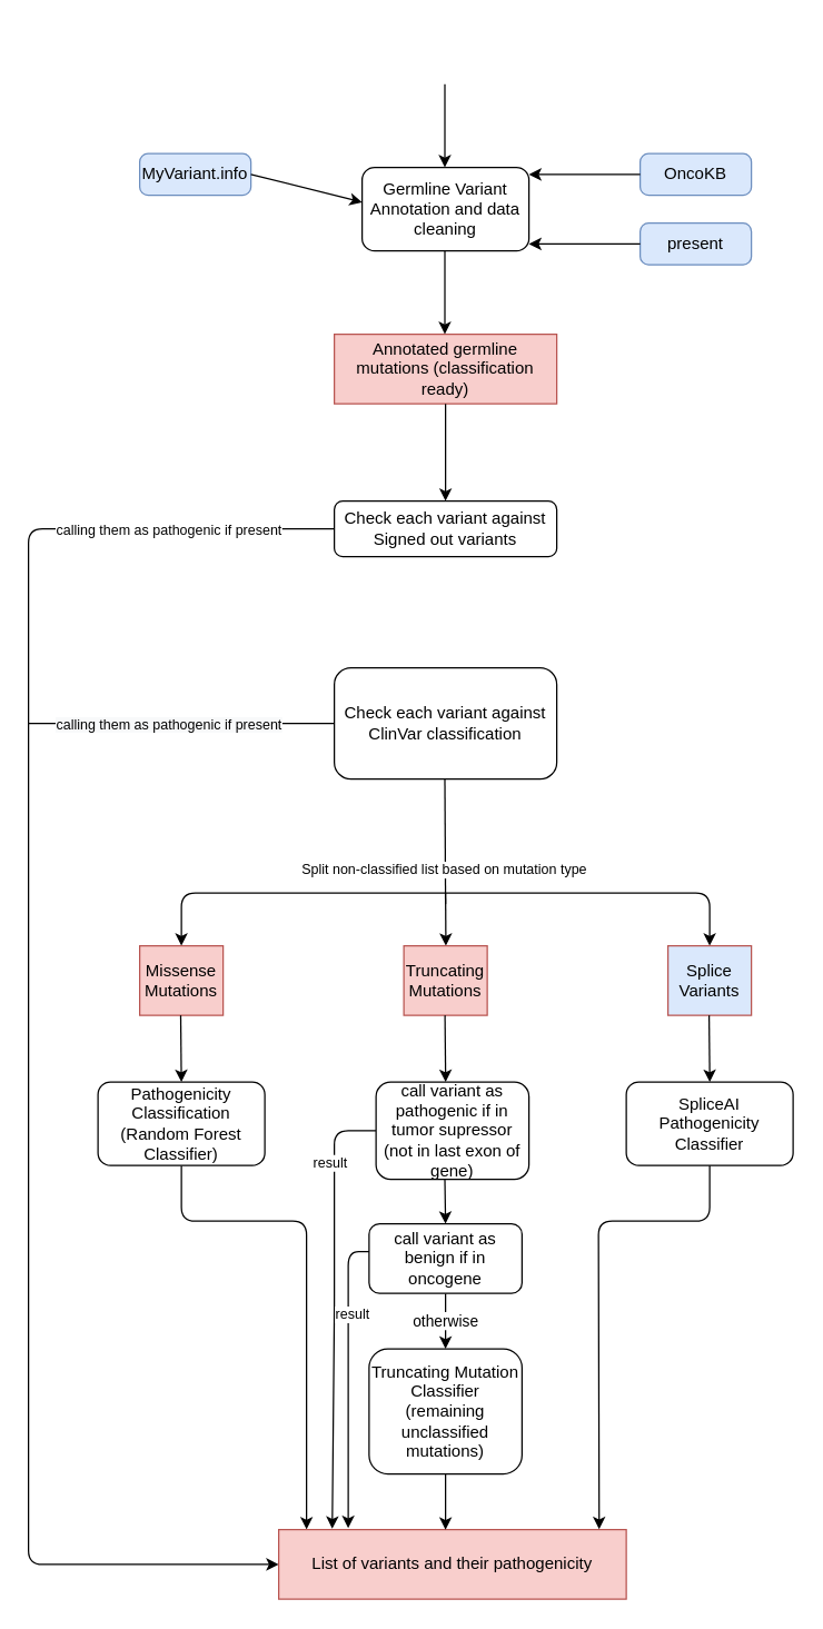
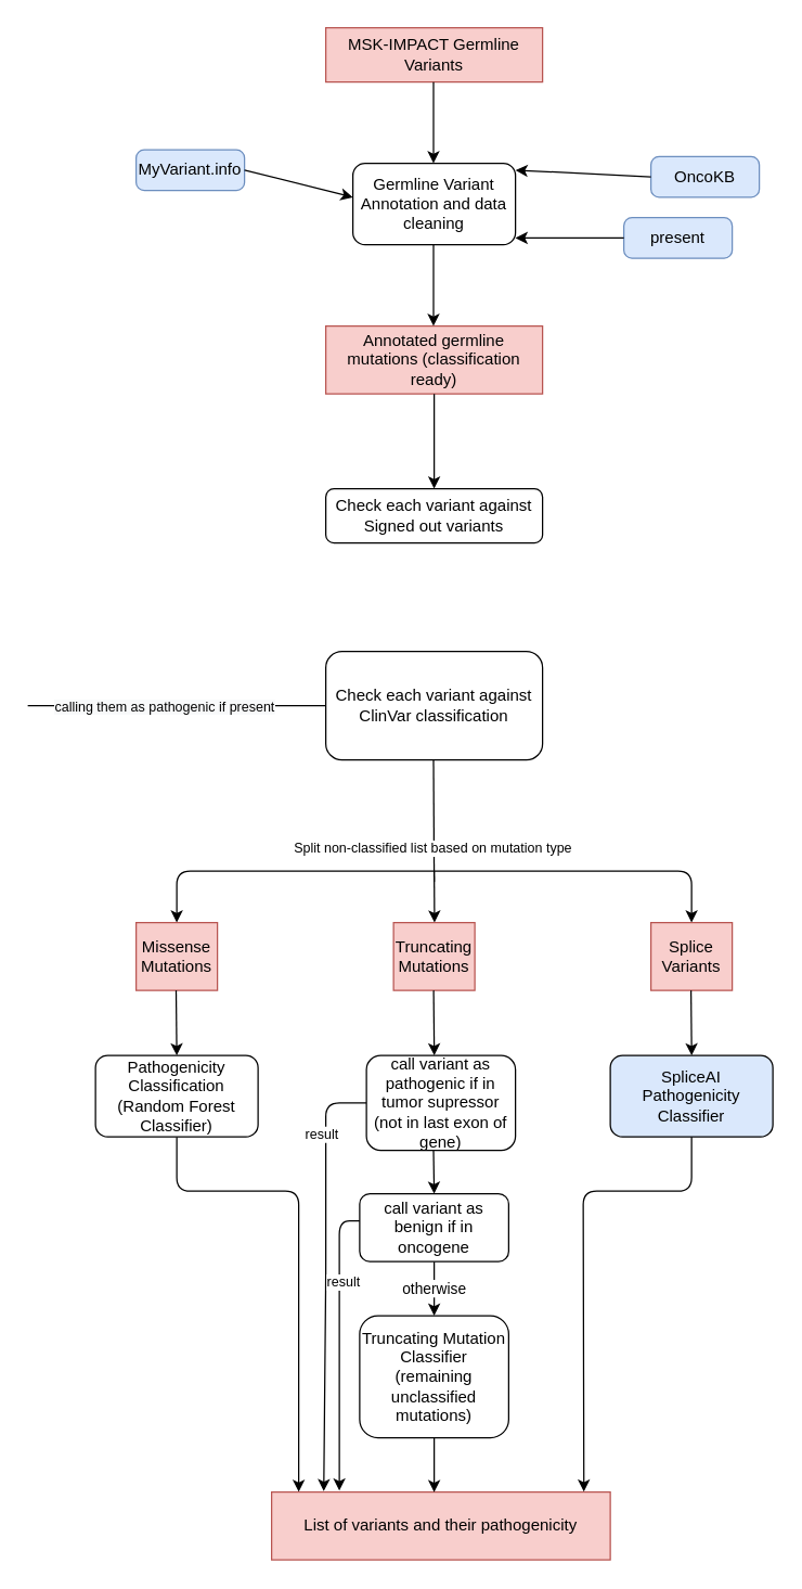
  <mxCell id="0" />
  <mxCell id="1" parent="0" />
  <mxCell id="2" value="" style="group;container=1;" parent="1" vertex="1" connectable="0"><mxGeometry x="240" y="20" width="160" height="160" as="geometry" /></mxCell>
+ <mxCell id="3" value="MSK-IMPACT Germline Variants" style="rounded=0;whiteSpace=wrap;html=1;fillColor=#f8cecc;strokeColor=#b85450;" parent="2" vertex="1"><mxGeometry width="160" height="40" as="geometry" /></mxCell>
  <mxCell id="4" value="" style="endArrow=classic;html=1;" parent="2" edge="1"><mxGeometry width="50" height="50" relative="1" as="geometry"><mxPoint x="79.5" y="40" as="sourcePoint" /><mxPoint x="79.5" y="100" as="targetPoint" /></mxGeometry></mxCell>
  <mxCell id="5" value="Germline Variant Annotation and data cleaning" style="rounded=1;whiteSpace=wrap;html=1;" parent="2" vertex="1"><mxGeometry x="20" y="100" width="120" height="60" as="geometry" /></mxCell>
  <mxCell id="6" value="MyVariant.info" style="rounded=1;whiteSpace=wrap;html=1;arcSize=20;fillColor=#dae8fc;strokeColor=#6c8ebf;" parent="1" vertex="1"><mxGeometry x="100" y="110" width="80" height="30" as="geometry" /></mxCell>
  <mxCell id="7" value="" style="endArrow=classic;html=1;entryX=0;entryY=0.5;entryDx=0;entryDy=0;exitX=1;exitY=0.5;exitDx=0;exitDy=0;" parent="1" source="6" edge="1"><mxGeometry width="50" height="50" relative="1" as="geometry"><mxPoint x="180" y="155" as="sourcePoint" /><mxPoint x="260" y="145" as="targetPoint" /></mxGeometry></mxCell>
- <mxCell id="8" value="OncoKB" style="rounded=1;whiteSpace=wrap;html=1;arcSize=20;fillColor=#dae8fc;strokeColor=#6c8ebf;" parent="1" vertex="1"><mxGeometry x="460" y="110" width="80" height="30" as="geometry" /></mxCell>
+ <mxCell id="8" value="OncoKB" style="rounded=1;whiteSpace=wrap;html=1;arcSize=20;fillColor=#dae8fc;strokeColor=#6c8ebf;" parent="1" vertex="1"><mxGeometry x="480" y="115" width="80" height="30" as="geometry" /></mxCell>
  <mxCell id="9" value="" style="endArrow=classic;html=1;entryX=1;entryY=0.5;entryDx=0;entryDy=0;exitX=0;exitY=0.5;exitDx=0;exitDy=0;" parent="1" source="8" edge="1"><mxGeometry width="50" height="50" relative="1" as="geometry"><mxPoint x="580" y="165" as="sourcePoint" /><mxPoint x="380" y="125" as="targetPoint" /></mxGeometry></mxCell>
  <mxCell id="10" value="present" style="rounded=1;whiteSpace=wrap;html=1;arcSize=20;fillColor=#dae8fc;strokeColor=#6c8ebf;" parent="1" vertex="1"><mxGeometry x="460" y="160" width="80" height="30" as="geometry" /></mxCell>
  <mxCell id="11" value="" style="endArrow=classic;html=1;entryX=1;entryY=0.5;entryDx=0;entryDy=0;exitX=0;exitY=0.5;exitDx=0;exitDy=0;" parent="1" source="10" edge="1"><mxGeometry width="50" height="50" relative="1" as="geometry"><mxPoint x="580" y="215" as="sourcePoint" /><mxPoint x="380" y="175" as="targetPoint" /></mxGeometry></mxCell>
  <mxCell id="12" value="Annotated germline mutations (classification ready)" style="rounded=0;whiteSpace=wrap;html=1;fillColor=#f8cecc;strokeColor=#b85450;" parent="1" vertex="1"><mxGeometry x="240" y="240" width="160" height="50" as="geometry" /></mxCell>
  <mxCell id="13" value="" style="endArrow=classic;html=1;rounded=1;endFill=1;exitX=0.5;exitY=1;exitDx=0;exitDy=0;entryX=0.5;entryY=0;entryDx=0;entryDy=0;" parent="1" edge="1" target="21" source="12"><mxGeometry width="50" height="50" relative="1" as="geometry"><mxPoint x="319.5" y="280" as="sourcePoint" /><mxPoint x="319.5" y="340" as="targetPoint" /></mxGeometry></mxCell>
  <mxCell id="14" value="" style="endArrow=classic;html=1;" parent="1" edge="1"><mxGeometry width="50" height="50" relative="1" as="geometry"><mxPoint x="319.5" y="180" as="sourcePoint" /><mxPoint x="319.5" y="240" as="targetPoint" /></mxGeometry></mxCell>
  <mxCell id="15" value="" style="endArrow=classic;html=1;edgeStyle=orthogonalEdgeStyle;" parent="1" edge="1"><mxGeometry width="50" height="50" relative="1" as="geometry"><mxPoint x="320" y="642" as="sourcePoint" /><mxPoint x="130" y="680" as="targetPoint" /><Array as="points"><mxPoint x="130" y="642" /></Array></mxGeometry></mxCell>
  <mxCell id="16" value="" style="endArrow=classic;html=1;" parent="1" edge="1"><mxGeometry width="50" height="50" relative="1" as="geometry"><mxPoint x="320" y="642" as="sourcePoint" /><mxPoint x="320.25" y="680" as="targetPoint" /></mxGeometry></mxCell>
  <mxCell id="17" value="" style="endArrow=classic;html=1;edgeStyle=orthogonalEdgeStyle;" parent="1" edge="1"><mxGeometry width="50" height="50" relative="1" as="geometry"><mxPoint x="320" y="642" as="sourcePoint" /><mxPoint x="510" y="680" as="targetPoint" /><Array as="points"><mxPoint x="510" y="642" /></Array></mxGeometry></mxCell>
  <mxCell id="18" value="Missense Mutations" style="rounded=0;whiteSpace=wrap;html=1;fillColor=#f8cecc;strokeColor=#b85450;" parent="1" vertex="1"><mxGeometry x="100" y="680" width="60" height="50" as="geometry" /></mxCell>
  <mxCell id="19" value="Truncating Mutations" style="rounded=0;whiteSpace=wrap;html=1;fillColor=#f8cecc;strokeColor=#b85450;" parent="1" vertex="1"><mxGeometry x="290" y="680" width="60" height="50" as="geometry" /></mxCell>
- <mxCell id="20" value="Splice Variants" style="rounded=0;whiteSpace=wrap;html=1;fillColor=#dae8fc;strokeColor=#b85450;" parent="1" vertex="1"><mxGeometry x="480" y="680" width="60" height="50" as="geometry" /></mxCell>
+ <mxCell id="20" value="Splice Variants" style="rounded=0;whiteSpace=wrap;html=1;fillColor=#f8cecc;strokeColor=#b85450;" parent="1" vertex="1"><mxGeometry x="480" y="680" width="60" height="50" as="geometry" /></mxCell>
  <mxCell id="21" value="Check each variant against Signed out variants" style="rounded=1;whiteSpace=wrap;html=1;" parent="1" vertex="1"><mxGeometry x="240" y="360" width="160" height="40" as="geometry" /></mxCell>
  <mxCell id="22" style="edgeStyle=none;html=1;exitX=0;exitY=0.5;exitDx=0;exitDy=0;endArrow=none;endFill=0;" parent="1" source="24" edge="1"><mxGeometry relative="1" as="geometry"><mxPoint x="20" y="520" as="targetPoint" /></mxGeometry></mxCell>
  <mxCell id="23" value="&lt;span style=&quot;font-size: 10px; background-color: rgb(248, 249, 250);&quot;&gt;calling them as pathogenic if present&lt;/span&gt;" style="edgeLabel;html=1;align=center;verticalAlign=middle;resizable=0;points=[];fontSize=10;" vertex="1" connectable="0" parent="22"><mxGeometry x="-0.06" y="-1" relative="1" as="geometry"><mxPoint x="-17" y="1" as="offset" /></mxGeometry></mxCell>
  <mxCell id="24" value="Check each variant against ClinVar classification" style="rounded=1;whiteSpace=wrap;html=1;" parent="1" vertex="1"><mxGeometry x="240" y="480" width="160" height="80" as="geometry" /></mxCell>
  <mxCell id="25" value="" style="endArrow=none;html=1;rounded=1;endFill=0;" parent="1" edge="1"><mxGeometry width="50" height="50" relative="1" as="geometry"><mxPoint x="319.5" y="560" as="sourcePoint" /><mxPoint x="320" y="650" as="targetPoint" /></mxGeometry></mxCell>
  <mxCell id="26" value="Split non-classified list based on mutation type" style="edgeLabel;html=1;align=center;verticalAlign=middle;resizable=0;points=[];fontSize=10;" vertex="1" connectable="0" parent="25"><mxGeometry x="0.412" y="-1" relative="1" as="geometry"><mxPoint as="offset" /></mxGeometry></mxCell>
- <mxCell id="27" value="" style="endArrow=classic;html=1;edgeStyle=orthogonalEdgeStyle;exitX=0;exitY=0.5;exitDx=0;exitDy=0;entryX=0;entryY=0.5;entryDx=0;entryDy=0;" parent="1" source="21" target="32" edge="1"><mxGeometry width="50" height="50" relative="1" as="geometry"><mxPoint x="237" y="380" as="sourcePoint" /><mxPoint x="200" y="1043.333" as="targetPoint" /><Array as="points"><mxPoint x="20" y="380" /><mxPoint x="20" y="1125" /></Array></mxGeometry></mxCell>
- <mxCell id="28" value="calling them as pathogenic if present" style="edgeLabel;html=1;align=center;verticalAlign=middle;resizable=0;points=[];fontSize=10;" vertex="1" connectable="0" parent="27"><mxGeometry x="-0.803" relative="1" as="geometry"><mxPoint x="-7" as="offset" /></mxGeometry></mxCell>
  <mxCell id="29" value="" style="endArrow=classic;html=1;" parent="1" edge="1"><mxGeometry width="50" height="50" relative="1" as="geometry"><mxPoint x="129.5" y="730" as="sourcePoint" /><mxPoint x="130" y="778" as="targetPoint" /></mxGeometry></mxCell>
  <mxCell id="30" style="edgeStyle=none;html=1;exitX=0.5;exitY=1;exitDx=0;exitDy=0;endArrow=classic;endFill=1;entryX=0.08;entryY=-0.003;entryDx=0;entryDy=0;entryPerimeter=0;" parent="1" source="31" target="32" edge="1"><mxGeometry relative="1" as="geometry"><mxPoint x="220" y="1019" as="targetPoint" /><Array as="points"><mxPoint x="130" y="878" /><mxPoint x="220" y="878" /></Array></mxGeometry></mxCell>
  <mxCell id="31" value="Pathogenicity Classification (Random Forest Classifier)" style="rounded=1;whiteSpace=wrap;html=1;" parent="1" vertex="1"><mxGeometry x="70" y="778" width="120" height="60" as="geometry" /></mxCell>
  <mxCell id="32" value="List of variants and their pathogenicity" style="rounded=0;whiteSpace=wrap;html=1;fillColor=#f8cecc;strokeColor=#b85450;" parent="1" vertex="1"><mxGeometry x="200" y="1100" width="250" height="50" as="geometry" /></mxCell>
  <mxCell id="33" value="" style="endArrow=classic;html=1;" parent="1" edge="1"><mxGeometry width="50" height="50" relative="1" as="geometry"><mxPoint x="319.58" y="730" as="sourcePoint" /><mxPoint x="320.08" y="778" as="targetPoint" /></mxGeometry></mxCell>
  <mxCell id="34" style="edgeStyle=none;html=1;exitX=0;exitY=0.5;exitDx=0;exitDy=0;endArrow=classic;endFill=1;entryX=0.154;entryY=-0.012;entryDx=0;entryDy=0;entryPerimeter=0;" parent="1" source="36" target="32" edge="1"><mxGeometry relative="1" as="geometry"><mxPoint x="240" y="1020" as="targetPoint" /><Array as="points"><mxPoint x="240" y="813" /><mxPoint x="240" y="940" /></Array></mxGeometry></mxCell>
  <mxCell id="35" value="result" style="edgeLabel;html=1;align=center;verticalAlign=middle;resizable=0;points=[];fontSize=10;" vertex="1" connectable="0" parent="34"><mxGeometry x="-0.671" y="-4" relative="1" as="geometry"><mxPoint as="offset" /></mxGeometry></mxCell>
  <mxCell id="36" value="call variant as pathogenic if in tumor supressor (not in last exon of gene)" style="rounded=1;whiteSpace=wrap;html=1;" parent="1" vertex="1"><mxGeometry x="270" y="778" width="110" height="70" as="geometry" /></mxCell>
  <mxCell id="37" value="" style="endArrow=classic;html=1;" parent="1" edge="1"><mxGeometry width="50" height="50" relative="1" as="geometry"><mxPoint x="319.5" y="848" as="sourcePoint" /><mxPoint x="320" y="880" as="targetPoint" /></mxGeometry></mxCell>
  <mxCell id="38" value="otherwise" style="edgeStyle=none;html=1;exitX=0.5;exitY=1;exitDx=0;exitDy=0;entryX=0.5;entryY=0;entryDx=0;entryDy=0;endArrow=classic;endFill=1;" parent="1" source="39" target="44" edge="1"><mxGeometry relative="1" as="geometry" /></mxCell>
  <mxCell id="39" value="call variant as benign if in oncogene" style="rounded=1;whiteSpace=wrap;html=1;" parent="1" vertex="1"><mxGeometry x="265" y="880" width="110" height="50" as="geometry" /></mxCell>
  <mxCell id="40" value="" style="endArrow=classic;html=1;" parent="1" edge="1"><mxGeometry width="50" height="50" relative="1" as="geometry"><mxPoint x="509.58" y="730" as="sourcePoint" /><mxPoint x="510.08" y="778" as="targetPoint" /></mxGeometry></mxCell>
- <mxCell id="41" value="SpliceAI Pathogenicity Classifier" style="rounded=1;whiteSpace=wrap;html=1;" parent="1" vertex="1"><mxGeometry x="450" y="778" width="120" height="60" as="geometry" /></mxCell>
+ <mxCell id="41" value="SpliceAI Pathogenicity Classifier" style="rounded=1;whiteSpace=wrap;html=1;fillColor=#dae8fc;" parent="1" vertex="1"><mxGeometry x="450" y="778" width="120" height="60" as="geometry" /></mxCell>
  <mxCell id="42" style="edgeStyle=none;html=1;exitX=0.5;exitY=1;exitDx=0;exitDy=0;endArrow=classic;endFill=1;entryX=0.922;entryY=-0.005;entryDx=0;entryDy=0;entryPerimeter=0;" parent="1" target="32" edge="1"><mxGeometry relative="1" as="geometry"><mxPoint x="440" y="1000" as="targetPoint" /><mxPoint x="510" y="838" as="sourcePoint" /><Array as="points"><mxPoint x="510" y="878" /><mxPoint x="430" y="878" /></Array></mxGeometry></mxCell>
  <mxCell id="43" style="edgeStyle=none;html=1;exitX=0.5;exitY=1;exitDx=0;exitDy=0;endArrow=classic;endFill=1;entryX=0.48;entryY=0.002;entryDx=0;entryDy=0;entryPerimeter=0;" parent="1" source="44" target="32" edge="1"><mxGeometry relative="1" as="geometry"><mxPoint x="325" y="1097" as="targetPoint" /></mxGeometry></mxCell>
  <mxCell id="44" value="Truncating Mutation Classifier (remaining unclassified mutations)" style="rounded=1;whiteSpace=wrap;html=1;" parent="1" vertex="1"><mxGeometry x="265" y="970" width="110" height="90" as="geometry" /></mxCell>
  <mxCell id="45" style="edgeStyle=none;html=1;exitX=0;exitY=0.5;exitDx=0;exitDy=0;endArrow=classic;endFill=1;entryX=0.2;entryY=-0.02;entryDx=0;entryDy=0;entryPerimeter=0;" parent="1" target="32" edge="1"><mxGeometry relative="1" as="geometry"><mxPoint x="233.5" y="1186.4" as="targetPoint" /><Array as="points"><mxPoint x="250" y="900" /></Array><mxPoint x="265" y="900" as="sourcePoint" /></mxGeometry></mxCell>
  <mxCell id="46" value="result" style="edgeLabel;html=1;align=center;verticalAlign=middle;resizable=0;points=[];fontSize=10;" vertex="1" connectable="0" parent="45"><mxGeometry x="-0.447" y="2" relative="1" as="geometry"><mxPoint as="offset" /></mxGeometry></mxCell>
